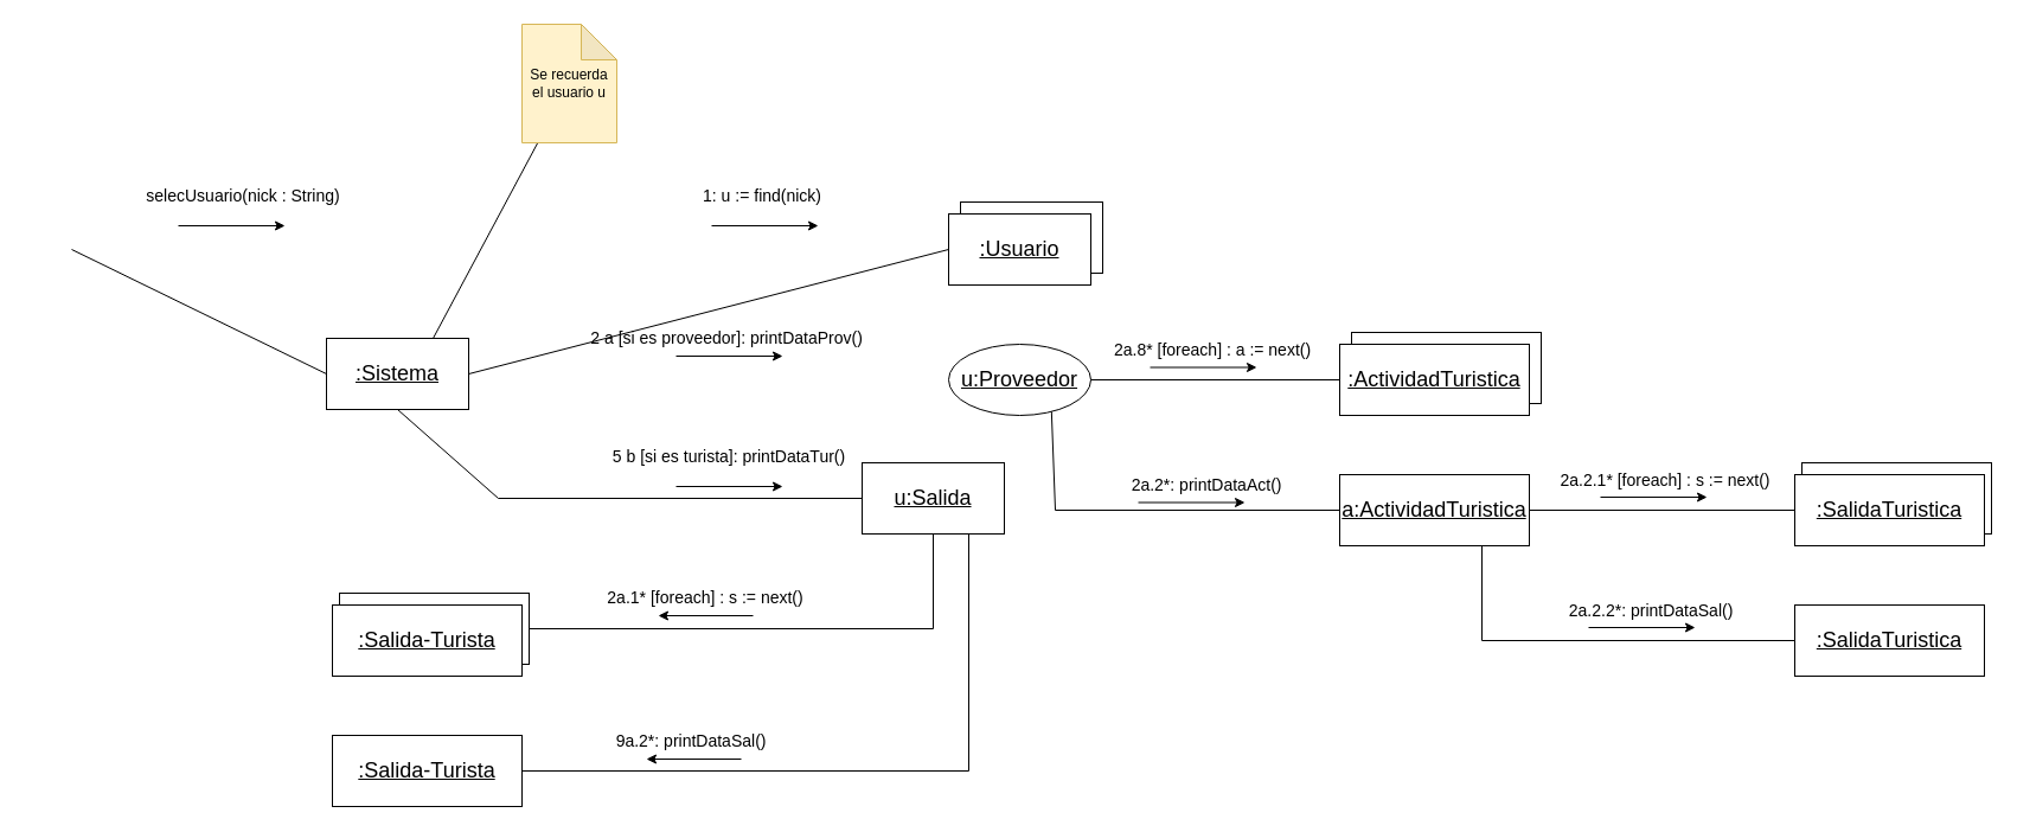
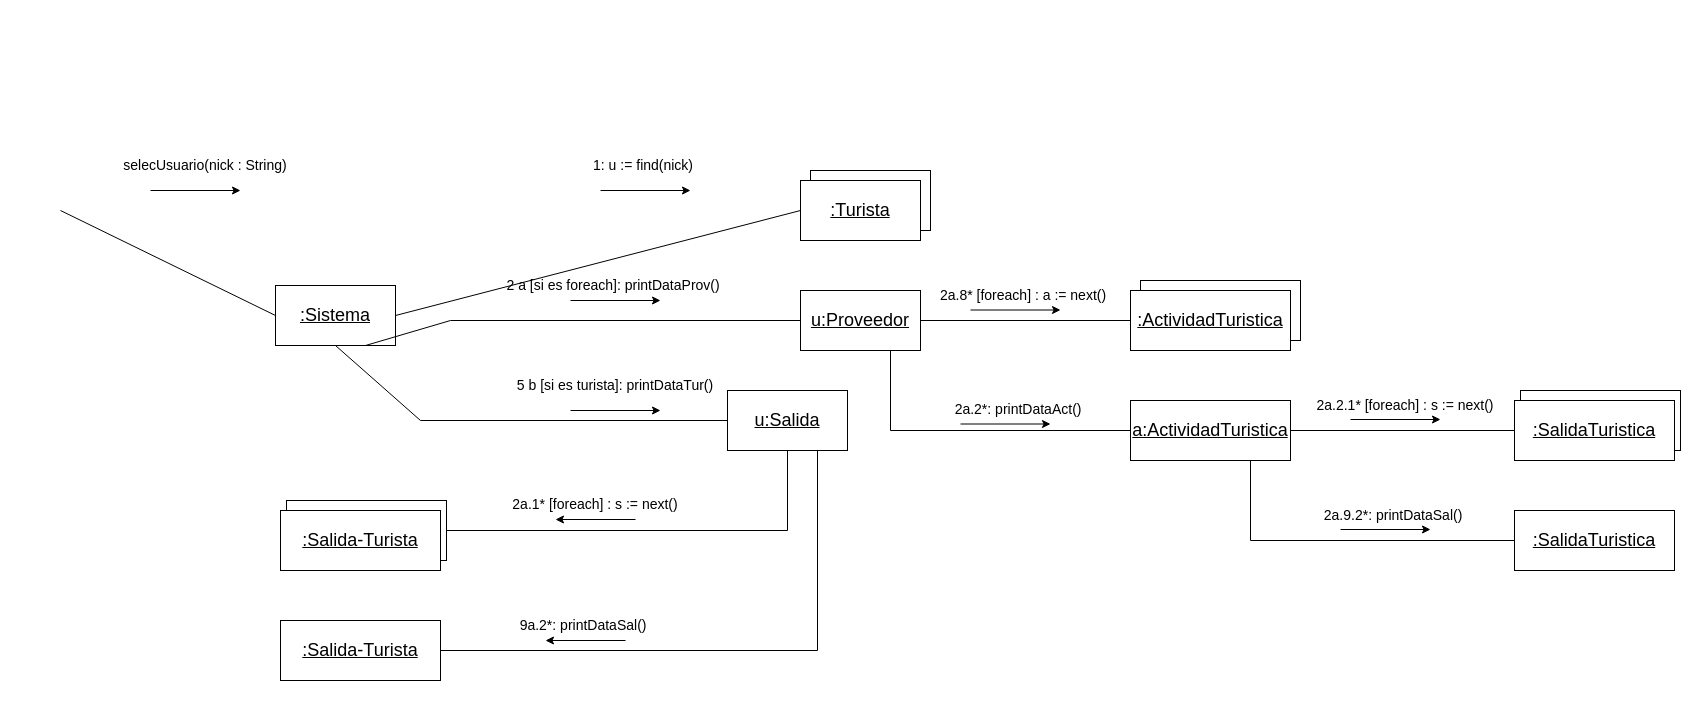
  <mxCell id="0" />
  <mxCell id="1" parent="0" />
  <mxCell id="2" value="&lt;font style=&quot;font-size: 18px;&quot;&gt;&lt;u&gt;:Sistema&lt;/u&gt;&lt;/font&gt;" style="rounded=0;whiteSpace=wrap;html=1;" vertex="1" parent="1"><mxGeometry x="275" y="285" width="120" height="60" as="geometry" /></mxCell>
  <mxCell id="3" value="" style="endArrow=none;html=1;rounded=0;entryX=0;entryY=0.5;entryDx=0;entryDy=0;" edge="1" parent="1" target="2"><mxGeometry width="50" height="50" relative="1" as="geometry"><mxPoint x="60" y="210" as="sourcePoint" /><mxPoint x="340" y="200" as="targetPoint" /></mxGeometry></mxCell>
  <mxCell id="4" value="" style="endArrow=classic;html=1;rounded=0;" edge="1" parent="1"><mxGeometry width="50" height="50" relative="1" as="geometry"><mxPoint x="150" y="190" as="sourcePoint" /><mxPoint x="240" y="190" as="targetPoint" /></mxGeometry></mxCell>
  <mxCell id="5" value="" style="endArrow=none;html=1;rounded=0;exitX=1;exitY=0.5;exitDx=0;exitDy=0;" edge="1" parent="1" source="2"><mxGeometry width="50" height="50" relative="1" as="geometry"><mxPoint x="550" y="250" as="sourcePoint" /><mxPoint x="800" y="210" as="targetPoint" /></mxGeometry></mxCell>
  <mxCell id="6" value="&lt;font style=&quot;font-size: 14px;&quot;&gt;1: u := find(nick)&amp;nbsp;&lt;/font&gt;" style="text;html=1;strokeColor=none;fillColor=none;align=center;verticalAlign=middle;whiteSpace=wrap;rounded=0;" vertex="1" parent="1"><mxGeometry x="460" y="150" width="370" height="30" as="geometry" /></mxCell>
  <mxCell id="7" value="" style="rounded=0;whiteSpace=wrap;html=1;" vertex="1" parent="1"><mxGeometry x="810" y="170" width="120" height="60" as="geometry" /></mxCell>
- <mxCell id="8" value="&lt;font style=&quot;font-size: 18px;&quot;&gt;&lt;u&gt;:Usuario&lt;/u&gt;&lt;/font&gt;" style="rounded=0;whiteSpace=wrap;html=1;" vertex="1" parent="1"><mxGeometry x="800" y="180" width="120" height="60" as="geometry" /></mxCell>
+ <mxCell id="8" value="&lt;font style=&quot;font-size: 18px;&quot;&gt;&lt;u&gt;:Turista&lt;/u&gt;&lt;/font&gt;" style="rounded=0;whiteSpace=wrap;html=1;" vertex="1" parent="1"><mxGeometry x="800" y="180" width="120" height="60" as="geometry" /></mxCell>
  <mxCell id="9" value="" style="endArrow=classic;html=1;rounded=0;" edge="1" parent="1"><mxGeometry width="50" height="50" relative="1" as="geometry"><mxPoint x="600" y="190" as="sourcePoint" /><mxPoint x="690" y="190" as="targetPoint" /></mxGeometry></mxCell>
- <mxCell id="10" value="&lt;font style=&quot;font-size: 18px;&quot;&gt;&lt;u&gt;u:Proveedor&lt;/u&gt;&lt;/font&gt;" style="ellipse;whiteSpace=wrap;html=1;" vertex="1" parent="1"><mxGeometry x="800" y="290" width="120" height="60" as="geometry" /></mxCell>
- <mxCell id="12" value="&lt;font style=&quot;font-size: 14px;&quot;&gt;2 a [si es proveedor]: printDataProv()&amp;nbsp;&lt;br&gt;&lt;/font&gt;" style="text;html=1;strokeColor=none;fillColor=none;align=center;verticalAlign=middle;whiteSpace=wrap;rounded=0;" vertex="1" parent="1"><mxGeometry x="430" y="270" width="370" height="30" as="geometry" /></mxCell>
+ <mxCell id="10" value="&lt;font style=&quot;font-size: 18px;&quot;&gt;&lt;u&gt;u:Proveedor&lt;/u&gt;&lt;/font&gt;" style="rounded=0;whiteSpace=wrap;html=1;" vertex="1" parent="1"><mxGeometry x="800" y="290" width="120" height="60" as="geometry" /></mxCell>
+ <mxCell id="11" value="" style="endArrow=none;html=1;rounded=0;entryX=0.75;entryY=1;entryDx=0;entryDy=0;exitX=0;exitY=0.5;exitDx=0;exitDy=0;" edge="1" parent="1" source="10" target="2"><mxGeometry width="50" height="50" relative="1" as="geometry"><mxPoint x="530" y="250" as="sourcePoint" /><mxPoint x="580" y="200" as="targetPoint" /><Array as="points"><mxPoint x="450" y="320" /></Array></mxGeometry></mxCell>
+ <mxCell id="12" value="&lt;font style=&quot;font-size: 14px;&quot;&gt;2 a [si es foreach]: printDataProv()&amp;nbsp;&lt;br&gt;&lt;/font&gt;" style="text;html=1;strokeColor=none;fillColor=none;align=center;verticalAlign=middle;whiteSpace=wrap;rounded=0;" vertex="1" parent="1"><mxGeometry x="430" y="270" width="370" height="30" as="geometry" /></mxCell>
  <mxCell id="13" value="" style="endArrow=classic;html=1;rounded=0;" edge="1" parent="1"><mxGeometry width="50" height="50" relative="1" as="geometry"><mxPoint x="570" y="300" as="sourcePoint" /><mxPoint x="660" y="300" as="targetPoint" /></mxGeometry></mxCell>
  <mxCell id="14" value="&lt;font style=&quot;font-size: 14px;&quot;&gt;selecUsuario(nick : String)&lt;/font&gt;" style="text;html=1;strokeColor=none;fillColor=none;align=center;verticalAlign=middle;whiteSpace=wrap;rounded=0;" vertex="1" parent="1"><mxGeometry y="150" width="370" height="30" as="geometry" x="20" /></mxCell>
- <mxCell id="15" value="" style="endArrow=none;html=1;rounded=0;exitX=0.75;exitY=0;exitDx=0;exitDy=0;" edge="1" parent="1" source="2" target="16"><mxGeometry width="50" height="50" relative="1" as="geometry"><mxPoint x="520" y="190" as="sourcePoint" /><mxPoint x="480" y="70" as="targetPoint" /></mxGeometry></mxCell>
- <mxCell id="16" value="Se recuerda el usuario u" style="shape=note;whiteSpace=wrap;html=1;backgroundOutline=1;darkOpacity=0.05;fillColor=#fff2cc;strokeColor=#d6b656;" vertex="1" parent="1"><mxGeometry x="440" y="20" width="80" height="100" as="geometry" /></mxCell>
  <mxCell id="17" value="" style="endArrow=none;html=1;rounded=0;entryX=0.5;entryY=1;entryDx=0;entryDy=0;" edge="1" parent="1" target="2"><mxGeometry width="50" height="50" relative="1" as="geometry"><mxPoint x="740" y="420" as="sourcePoint" /><mxPoint x="570" y="290" as="targetPoint" /><Array as="points"><mxPoint x="420" y="420" /></Array></mxGeometry></mxCell>
  <mxCell id="18" value="&lt;font style=&quot;font-size: 18px;&quot;&gt;&lt;u&gt;u:Salida&lt;/u&gt;&lt;/font&gt;" style="rounded=0;whiteSpace=wrap;html=1;" vertex="1" parent="1"><mxGeometry x="727" y="390" width="120" height="60" as="geometry" /></mxCell>
  <mxCell id="19" value="&lt;font style=&quot;font-size: 14px;&quot;&gt;5 b [si es turista]: printDataTur()&lt;br&gt;&lt;/font&gt;" style="text;html=1;strokeColor=none;fillColor=none;align=center;verticalAlign=middle;whiteSpace=wrap;rounded=0;" vertex="1" parent="1"><mxGeometry x="430" y="370" width="370" height="30" as="geometry" /></mxCell>
  <mxCell id="20" value="" style="endArrow=classic;html=1;rounded=0;" edge="1" parent="1"><mxGeometry width="50" height="50" relative="1" as="geometry"><mxPoint x="570" y="410" as="sourcePoint" /><mxPoint x="660" y="410" as="targetPoint" /></mxGeometry></mxCell>
  <mxCell id="21" value="" style="endArrow=none;html=1;rounded=0;exitX=1;exitY=0.5;exitDx=0;exitDy=0;" edge="1" parent="1" source="10"><mxGeometry width="50" height="50" relative="1" as="geometry"><mxPoint x="620" y="380" as="sourcePoint" /><mxPoint x="1170" y="320" as="targetPoint" /></mxGeometry></mxCell>
  <mxCell id="22" value="" style="rounded=0;whiteSpace=wrap;html=1;" vertex="1" parent="1"><mxGeometry x="1140" y="280" width="160" height="60" as="geometry" /></mxCell>
  <mxCell id="23" value="&lt;font style=&quot;font-size: 18px;&quot;&gt;&lt;u&gt;:ActividadTuristica&lt;/u&gt;&lt;/font&gt;" style="rounded=0;whiteSpace=wrap;html=1;" vertex="1" parent="1"><mxGeometry x="1130" y="290" width="160" height="60" as="geometry" /></mxCell>
  <mxCell id="24" value="&lt;font style=&quot;font-size: 14px;&quot;&gt;2a.8* [foreach] : a := next()&amp;nbsp;&lt;/font&gt;" style="text;html=1;strokeColor=none;fillColor=none;align=center;verticalAlign=middle;whiteSpace=wrap;rounded=0;" vertex="1" parent="1"><mxGeometry x="930" y="280" width="190" height="30" as="geometry" /></mxCell>
  <mxCell id="25" value="" style="endArrow=classic;html=1;rounded=0;" edge="1" parent="1"><mxGeometry width="50" height="50" relative="1" as="geometry"><mxPoint x="970" y="309.5" as="sourcePoint" /><mxPoint x="1060" y="309.5" as="targetPoint" /></mxGeometry></mxCell>
  <mxCell id="26" value="" style="endArrow=none;html=1;rounded=0;entryX=0.75;entryY=1;entryDx=0;entryDy=0;" edge="1" parent="1" target="10"><mxGeometry width="50" height="50" relative="1" as="geometry"><mxPoint x="1130" y="430" as="sourcePoint" /><mxPoint x="870" y="360" as="targetPoint" /><Array as="points"><mxPoint x="890" y="430" /></Array></mxGeometry></mxCell>
  <mxCell id="27" value="&lt;font style=&quot;font-size: 14px;&quot;&gt;2a.2*: printDataAct()&amp;nbsp;&lt;/font&gt;" style="text;html=1;strokeColor=none;fillColor=none;align=center;verticalAlign=middle;whiteSpace=wrap;rounded=0;" vertex="1" parent="1"><mxGeometry x="920" y="394" width="200" height="30" as="geometry" /></mxCell>
  <mxCell id="28" value="" style="endArrow=classic;html=1;rounded=0;" edge="1" parent="1"><mxGeometry width="50" height="50" relative="1" as="geometry"><mxPoint x="960" y="423.5" as="sourcePoint" /><mxPoint x="1050" y="423.5" as="targetPoint" /></mxGeometry></mxCell>
  <mxCell id="29" value="&lt;font style=&quot;font-size: 18px;&quot;&gt;&lt;u&gt;a:ActividadTuristica&lt;/u&gt;&lt;/font&gt;" style="rounded=0;whiteSpace=wrap;html=1;" vertex="1" parent="1"><mxGeometry x="1130" y="400" width="160" height="60" as="geometry" /></mxCell>
  <mxCell id="30" value="" style="endArrow=none;html=1;rounded=0;entryX=1;entryY=0.5;entryDx=0;entryDy=0;exitX=0;exitY=0.5;exitDx=0;exitDy=0;" edge="1" parent="1" source="32" target="29"><mxGeometry width="50" height="50" relative="1" as="geometry"><mxPoint x="1480" y="430" as="sourcePoint" /><mxPoint x="1140" y="430" as="targetPoint" /></mxGeometry></mxCell>
  <mxCell id="31" value="" style="rounded=0;whiteSpace=wrap;html=1;" vertex="1" parent="1"><mxGeometry x="1520" y="390" width="160" height="60" as="geometry" /></mxCell>
  <mxCell id="32" value="&lt;font style=&quot;font-size: 18px;&quot;&gt;&lt;u&gt;:SalidaTuristica&lt;/u&gt;&lt;/font&gt;" style="rounded=0;whiteSpace=wrap;html=1;" vertex="1" parent="1"><mxGeometry x="1514" y="400" width="160" height="60" as="geometry" /></mxCell>
  <mxCell id="33" value="&lt;font style=&quot;font-size: 14px;&quot;&gt;2a.2.1* [foreach] : s := next()&lt;/font&gt;" style="text;html=1;strokeColor=none;fillColor=none;align=center;verticalAlign=middle;whiteSpace=wrap;rounded=0;" vertex="1" parent="1"><mxGeometry x="1300" y="390" width="210" height="30" as="geometry" /></mxCell>
  <mxCell id="34" value="" style="endArrow=classic;html=1;rounded=0;" edge="1" parent="1"><mxGeometry width="50" height="50" relative="1" as="geometry"><mxPoint x="1350" y="419" as="sourcePoint" /><mxPoint x="1440" y="419" as="targetPoint" /></mxGeometry></mxCell>
  <mxCell id="35" value="" style="endArrow=none;html=1;rounded=0;entryX=0.75;entryY=1;entryDx=0;entryDy=0;" edge="1" parent="1" target="29"><mxGeometry width="50" height="50" relative="1" as="geometry"><mxPoint x="1520" y="540" as="sourcePoint" /><mxPoint x="1240" y="430" as="targetPoint" /><Array as="points"><mxPoint x="1250" y="540" /></Array></mxGeometry></mxCell>
  <mxCell id="36" value="&lt;font style=&quot;font-size: 18px;&quot;&gt;&lt;u&gt;:SalidaTuristica&lt;/u&gt;&lt;/font&gt;" style="rounded=0;whiteSpace=wrap;html=1;" vertex="1" parent="1"><mxGeometry x="1514" y="510" width="160" height="60" as="geometry" /></mxCell>
- <mxCell id="37" value="&lt;font style=&quot;font-size: 14px;&quot;&gt;2a.2.2*: printDataSal()&amp;nbsp;&lt;/font&gt;" style="text;html=1;strokeColor=none;fillColor=none;align=center;verticalAlign=middle;whiteSpace=wrap;rounded=0;" vertex="1" parent="1"><mxGeometry x="1290" y="500" width="210" height="30" as="geometry" /></mxCell>
+ <mxCell id="37" value="&lt;font style=&quot;font-size: 14px;&quot;&gt;2a.9.2*: printDataSal()&amp;nbsp;&lt;/font&gt;" style="text;html=1;strokeColor=none;fillColor=none;align=center;verticalAlign=middle;whiteSpace=wrap;rounded=0;" vertex="1" parent="1"><mxGeometry x="1290" y="500" width="210" height="30" as="geometry" /></mxCell>
  <mxCell id="38" value="" style="endArrow=classic;html=1;rounded=0;" edge="1" parent="1"><mxGeometry width="50" height="50" relative="1" as="geometry"><mxPoint x="1340" y="529" as="sourcePoint" /><mxPoint x="1430" y="529" as="targetPoint" /></mxGeometry></mxCell>
  <mxCell id="39" value="" style="rounded=0;whiteSpace=wrap;html=1;" vertex="1" parent="1"><mxGeometry x="286" y="500" width="160" height="60" as="geometry" /></mxCell>
  <mxCell id="40" value="&lt;font style=&quot;font-size: 18px;&quot;&gt;&lt;u&gt;:Salida-Turista&lt;/u&gt;&lt;/font&gt;" style="rounded=0;whiteSpace=wrap;html=1;" vertex="1" parent="1"><mxGeometry x="280" y="510" width="160" height="60" as="geometry" /></mxCell>
  <mxCell id="41" value="&lt;font style=&quot;font-size: 18px;&quot;&gt;&lt;u&gt;:Salida-Turista&lt;/u&gt;&lt;/font&gt;" style="rounded=0;whiteSpace=wrap;html=1;" vertex="1" parent="1"><mxGeometry x="280" y="620" width="160" height="60" as="geometry" /></mxCell>
  <mxCell id="42" value="" style="endArrow=none;html=1;rounded=0;entryX=1;entryY=0.5;entryDx=0;entryDy=0;exitX=0.5;exitY=1;exitDx=0;exitDy=0;" edge="1" parent="1" source="18" target="39"><mxGeometry width="50" height="50" relative="1" as="geometry"><mxPoint x="704" y="529" as="sourcePoint" /><mxPoint x="480" y="529" as="targetPoint" /><Array as="points"><mxPoint x="787" y="530" /></Array></mxGeometry></mxCell>
  <mxCell id="43" value="&lt;font style=&quot;font-size: 14px;&quot;&gt;2a.1* [foreach] : s := next()&lt;/font&gt;" style="text;html=1;strokeColor=none;fillColor=none;align=center;verticalAlign=middle;whiteSpace=wrap;rounded=0;" vertex="1" parent="1"><mxGeometry x="490" y="489" width="210" height="30" as="geometry" /></mxCell>
  <mxCell id="44" value="" style="endArrow=classic;html=1;rounded=0;" edge="1" parent="1"><mxGeometry width="50" height="50" relative="1" as="geometry"><mxPoint x="635" y="519" as="sourcePoint" /><mxPoint x="555" y="519" as="targetPoint" /></mxGeometry></mxCell>
  <mxCell id="45" value="" style="endArrow=none;html=1;rounded=0;entryX=0.75;entryY=1;entryDx=0;entryDy=0;exitX=1;exitY=0.5;exitDx=0;exitDy=0;" edge="1" parent="1" source="41" target="18"><mxGeometry width="50" height="50" relative="1" as="geometry"><mxPoint x="880" y="640" as="sourcePoint" /><mxPoint x="930" y="590" as="targetPoint" /><Array as="points"><mxPoint x="817" y="650" /></Array></mxGeometry></mxCell>
  <mxCell id="46" value="&lt;font style=&quot;font-size: 14px;&quot;&gt;9a.2*: printDataSal()&amp;nbsp;&lt;/font&gt;" style="text;html=1;strokeColor=none;fillColor=none;align=center;verticalAlign=middle;whiteSpace=wrap;rounded=0;" vertex="1" parent="1"><mxGeometry x="480" y="610" width="210" height="30" as="geometry" /></mxCell>
  <mxCell id="47" value="" style="endArrow=classic;html=1;rounded=0;" edge="1" parent="1"><mxGeometry width="50" height="50" relative="1" as="geometry"><mxPoint x="625" y="640" as="sourcePoint" /><mxPoint x="545" y="640" as="targetPoint" /></mxGeometry></mxCell>
